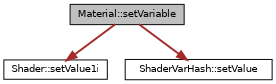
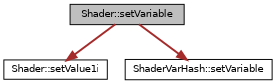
  digraph {
    rankdir=TB
    node [color=black fillcolor=white fontname=Helvetica fontsize=10 shape=record style=filled]
    edge [color=brown fontname=Helvetica fontsize=10 labelfontname=Helvetica labelfontsize=10 style=bold]
-   n1 [fillcolor=grey75 fontcolor=black height=0.2 label="Material::setVariable" width=0.4]
+   n1 [fillcolor=grey75 fontcolor=black height=0.2 label="Shader::setVariable" width=0.4]
    n2 [height=0.2 label="Shader::setValue1i" width=0.4]
-   n3 [height=0.2 label="ShaderVarHash::setValue" width=0.4]
+   n3 [height=0.2 label="ShaderVarHash::setVariable" width=0.4]
    n1 -> n2
    n1 -> n3
  }
